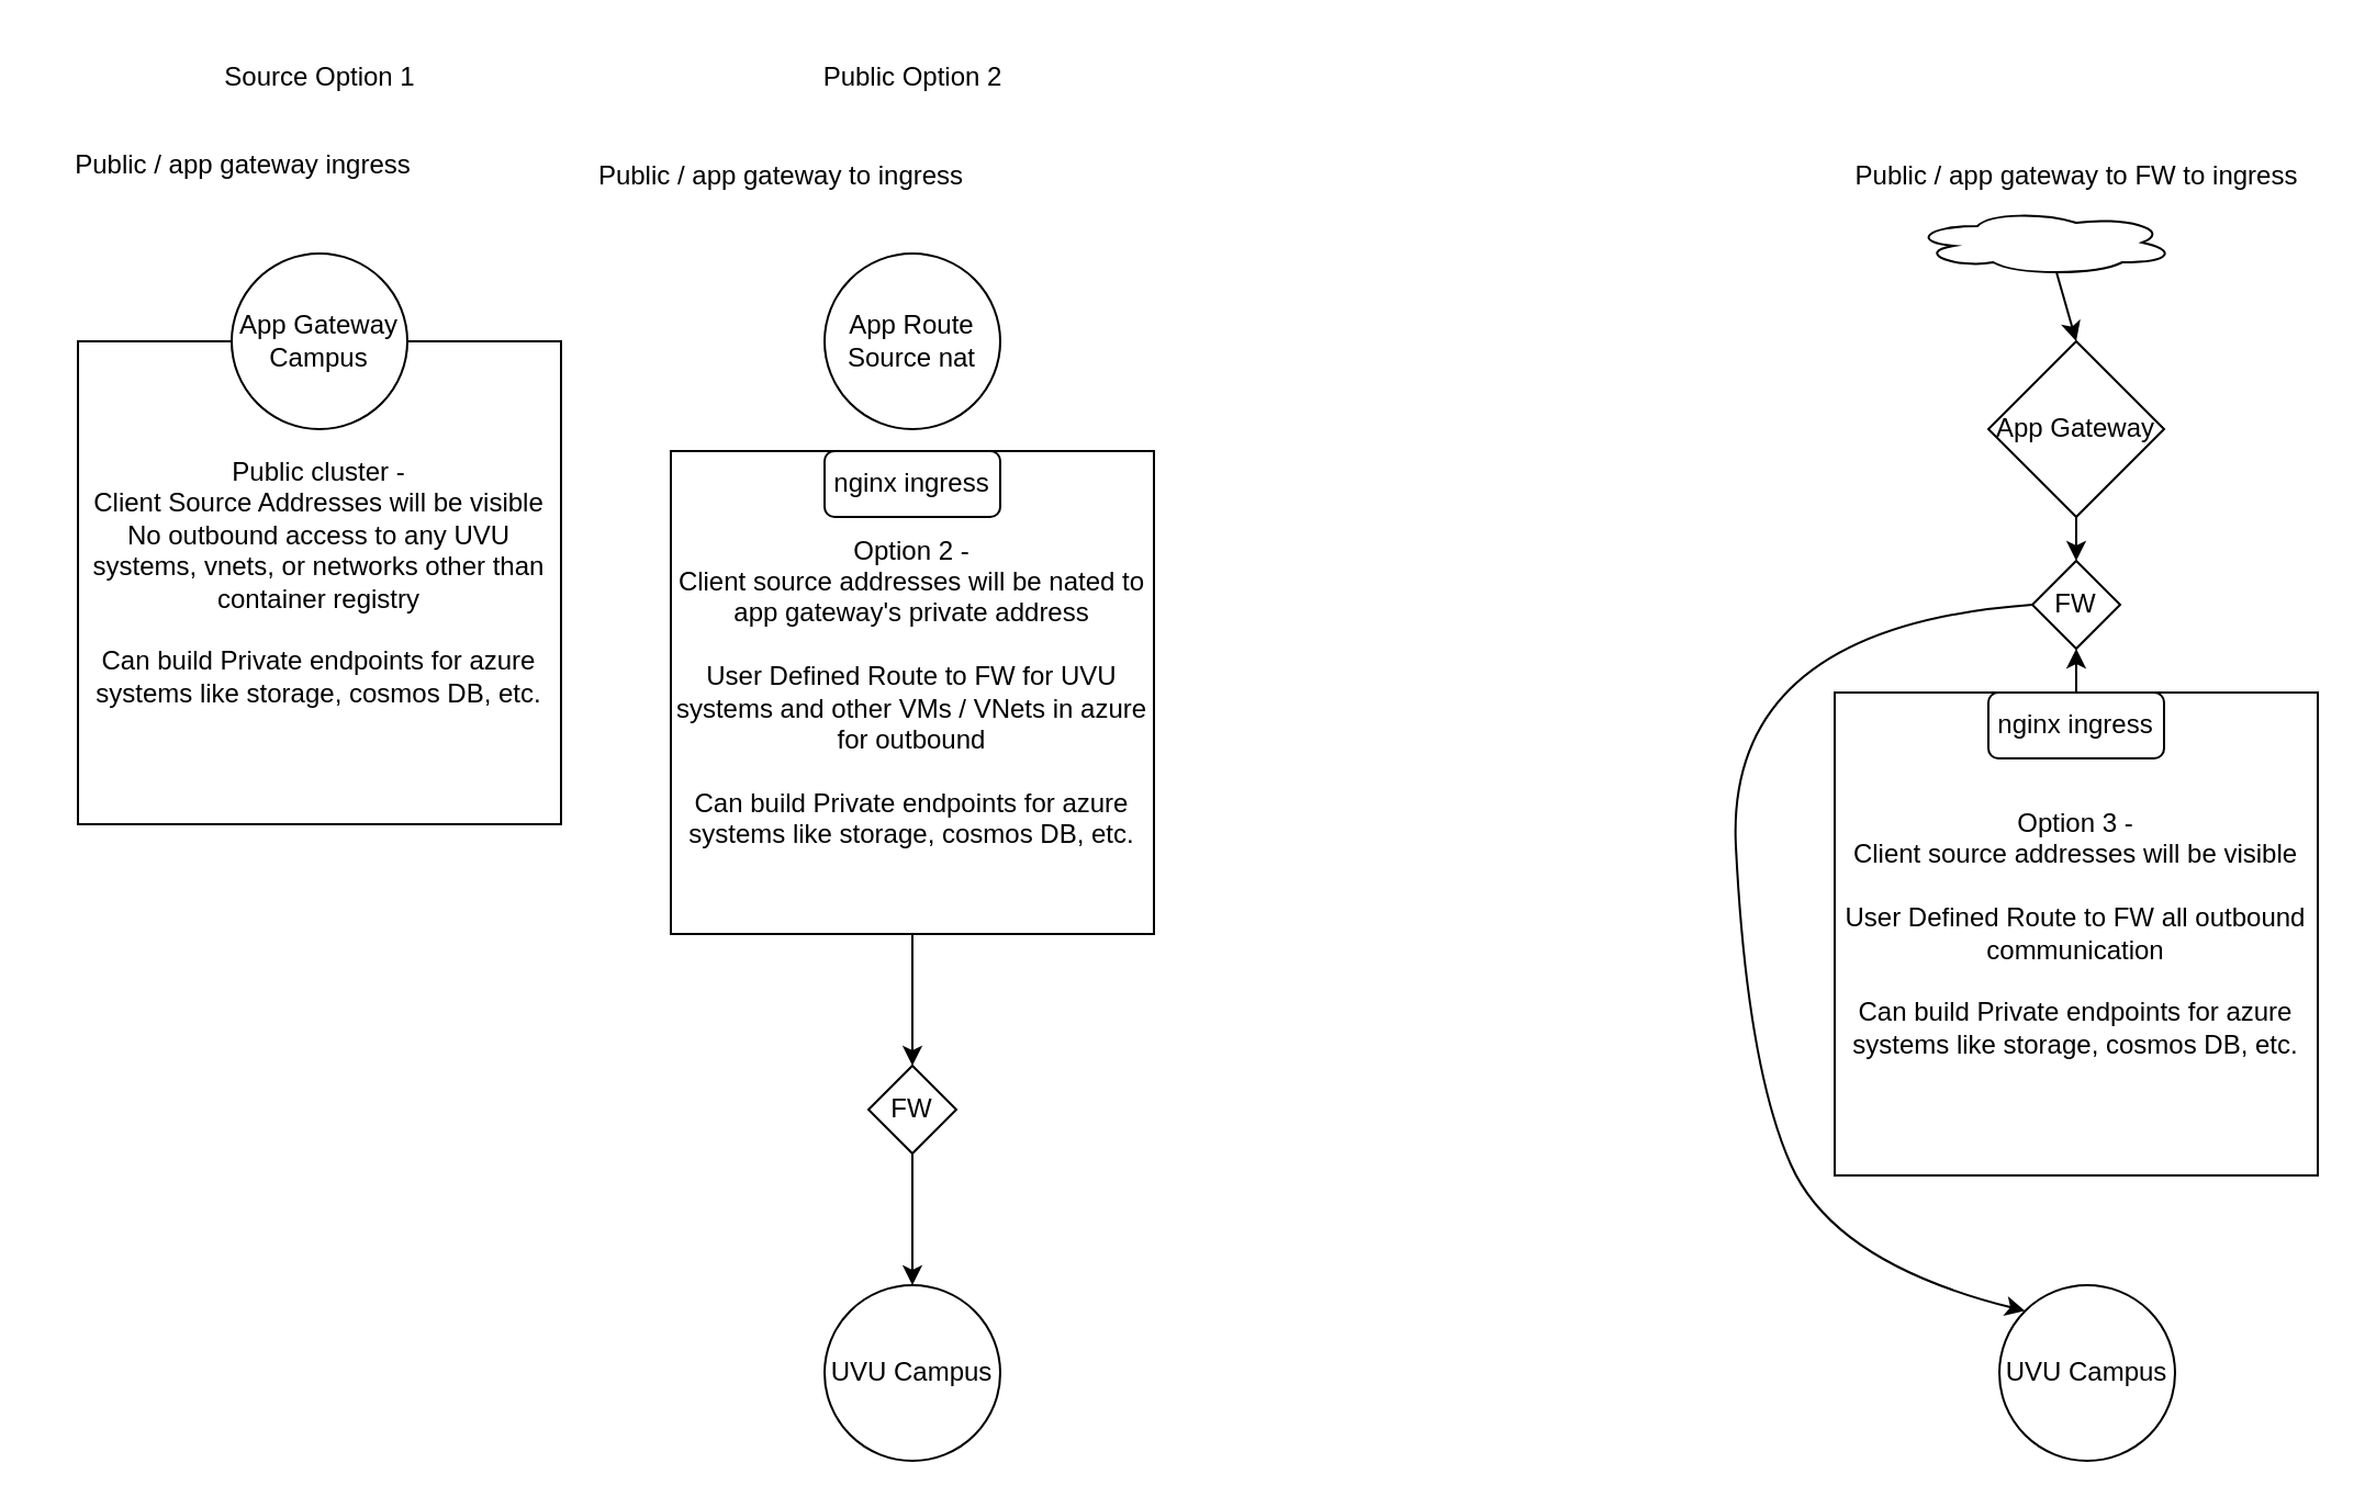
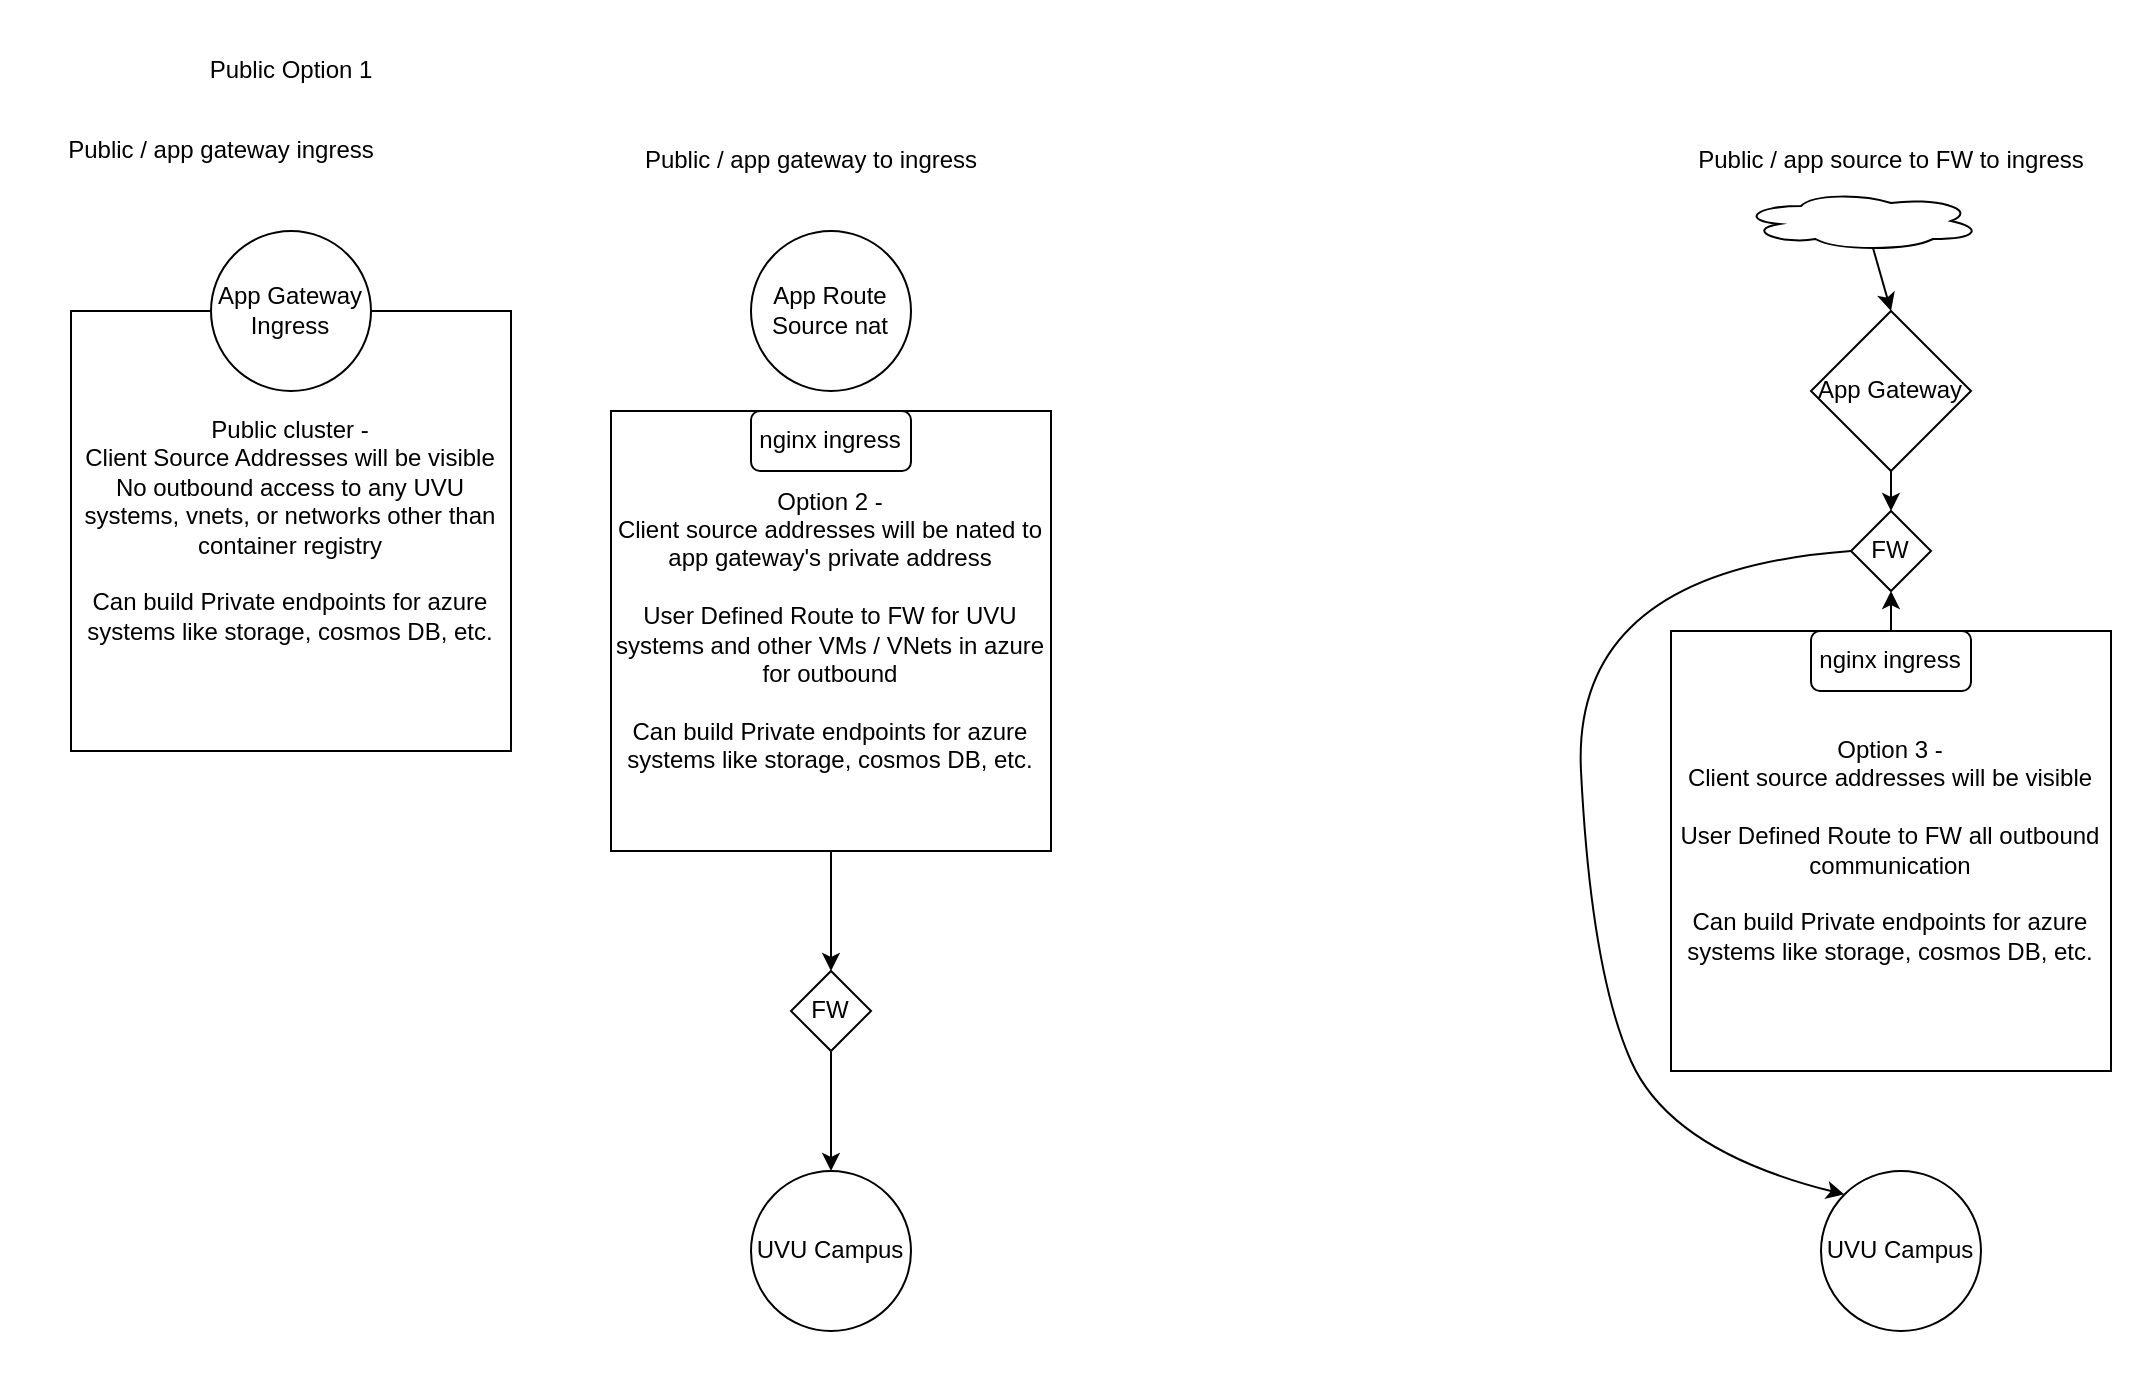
  <mxCell id="0" />
  <mxCell id="1" parent="0" />
  <mxCell id="2" value="Public cluster -&lt;br&gt;Client Source Addresses will be visible&lt;br&gt;No outbound access to any UVU systems, vnets, or networks other than container registry&lt;br&gt;&lt;br&gt;Can build Private endpoints for azure systems like storage, cosmos DB, etc." style="whiteSpace=wrap;html=1;aspect=fixed;" vertex="1" parent="1"><mxGeometry x="35" y="155" width="220" height="220" as="geometry" /></mxCell>
- <mxCell id="3" value="App Gateway&lt;br&gt;Campus" style="ellipse;whiteSpace=wrap;html=1;aspect=fixed;" vertex="1" parent="1"><mxGeometry x="105" y="115" width="80" height="80" as="geometry" /></mxCell>
+ <mxCell id="3" value="App Gateway&lt;br&gt;Ingress" style="ellipse;whiteSpace=wrap;html=1;aspect=fixed;" vertex="1" parent="1"><mxGeometry x="105" y="115" width="80" height="80" as="geometry" /></mxCell>
  <mxCell id="4" value="Option 2 -&lt;br&gt;Client source addresses will be nated to app gateway's private address&lt;br&gt;&lt;br&gt;User Defined Route to FW for UVU systems and other VMs / VNets in azure for outbound&lt;br&gt;&lt;br&gt;Can build Private endpoints for azure systems like storage, cosmos DB, etc." style="whiteSpace=wrap;html=1;aspect=fixed;" vertex="1" parent="1"><mxGeometry x="305" y="205" width="220" height="220" as="geometry" /></mxCell>
  <mxCell id="5" value="App Route&lt;br&gt;Source nat" style="ellipse;whiteSpace=wrap;html=1;aspect=fixed;" vertex="1" parent="1"><mxGeometry x="375" y="115" width="80" height="80" as="geometry" /></mxCell>
  <mxCell id="6" value="nginx ingress" style="rounded=1;whiteSpace=wrap;html=1;" vertex="1" parent="1"><mxGeometry x="375" y="205" width="80" height="30" as="geometry" /></mxCell>
  <mxCell id="7" value="Public / app gateway ingress" style="text;html=1;align=center;verticalAlign=middle;resizable=0;points=[];autosize=1;strokeColor=none;fillColor=none;" vertex="1" parent="1"><mxGeometry x="20" y="60" width="180" height="30" as="geometry" /></mxCell>
- <mxCell id="8" value="Public / app gateway to ingress" style="text;html=1;align=center;verticalAlign=middle;resizable=0;points=[];autosize=1;strokeColor=none;fillColor=none;" vertex="1" parent="1"><mxGeometry x="260" y="65" width="190" height="30" as="geometry" /></mxCell>
+ <mxCell id="8" value="Public / app gateway to ingress" style="text;html=1;align=center;verticalAlign=middle;resizable=0;points=[];autosize=1;strokeColor=none;fillColor=none;" vertex="1" parent="1"><mxGeometry x="310" y="65" width="190" height="30" as="geometry" /></mxCell>
  <mxCell id="9" value="FW" style="rhombus;whiteSpace=wrap;html=1;" vertex="1" parent="1"><mxGeometry x="395" y="485" width="40" height="40" as="geometry" /></mxCell>
  <mxCell id="10" value="" style="endArrow=classic;html=1;rounded=0;exitX=0.5;exitY=1;exitDx=0;exitDy=0;entryX=0.5;entryY=0;entryDx=0;entryDy=0;" edge="1" parent="1" source="4" target="9"><mxGeometry width="50" height="50" relative="1" as="geometry"><mxPoint x="175" y="515" as="sourcePoint" /><mxPoint x="225" y="465" as="targetPoint" /></mxGeometry></mxCell>
  <mxCell id="11" value="UVU Campus" style="ellipse;whiteSpace=wrap;html=1;aspect=fixed;" vertex="1" parent="1"><mxGeometry x="375" y="585" width="80" height="80" as="geometry" /></mxCell>
  <mxCell id="12" value="" style="endArrow=classic;html=1;rounded=0;exitX=0.5;exitY=1;exitDx=0;exitDy=0;entryX=0.5;entryY=0;entryDx=0;entryDy=0;" edge="1" parent="1" target="11"><mxGeometry width="50" height="50" relative="1" as="geometry"><mxPoint x="415" y="525" as="sourcePoint" /><mxPoint x="235" y="575" as="targetPoint" /></mxGeometry></mxCell>
  <mxCell id="13" value="Option 3 -&lt;br&gt;Client source addresses will be visible&lt;br&gt;&lt;br&gt;User Defined Route to FW all outbound communication&lt;br&gt;&lt;br&gt;Can build Private endpoints for azure systems like storage, cosmos DB, etc." style="whiteSpace=wrap;html=1;aspect=fixed;" vertex="1" parent="1"><mxGeometry x="835" y="315" width="220" height="220" as="geometry" /></mxCell>
  <mxCell id="14" value="nginx ingress" style="rounded=1;whiteSpace=wrap;html=1;" vertex="1" parent="1"><mxGeometry x="905" y="315" width="80" height="30" as="geometry" /></mxCell>
- <mxCell id="15" value="Public / app gateway to FW to ingress" style="text;html=1;align=center;verticalAlign=middle;resizable=0;points=[];autosize=1;strokeColor=none;fillColor=none;" vertex="1" parent="1"><mxGeometry x="835" y="65" width="220" height="30" as="geometry" /></mxCell>
+ <mxCell id="15" value="Public / app source to FW to ingress" style="text;html=1;align=center;verticalAlign=middle;resizable=0;points=[];autosize=1;strokeColor=none;fillColor=none;" vertex="1" parent="1"><mxGeometry x="835" y="65" width="220" height="30" as="geometry" /></mxCell>
  <mxCell id="16" value="FW" style="rhombus;whiteSpace=wrap;html=1;" vertex="1" parent="1"><mxGeometry x="925" y="255" width="40" height="40" as="geometry" /></mxCell>
  <mxCell id="17" value="" style="ellipse;shape=cloud;whiteSpace=wrap;html=1;" vertex="1" parent="1"><mxGeometry x="870" y="95" width="120" height="30" as="geometry" /></mxCell>
  <mxCell id="18" value="" style="endArrow=classic;html=1;rounded=0;exitX=0.5;exitY=0;exitDx=0;exitDy=0;" edge="1" parent="1" source="13" target="16"><mxGeometry width="50" height="50" relative="1" as="geometry"><mxPoint x="765" y="705" as="sourcePoint" /><mxPoint x="815" y="655" as="targetPoint" /></mxGeometry></mxCell>
  <mxCell id="19" value="UVU Campus" style="ellipse;whiteSpace=wrap;html=1;aspect=fixed;" vertex="1" parent="1"><mxGeometry x="910" y="585" width="80" height="80" as="geometry" /></mxCell>
  <mxCell id="20" value="" style="endArrow=classic;html=1;exitX=0;exitY=0.5;exitDx=0;exitDy=0;entryX=0;entryY=0;entryDx=0;entryDy=0;curved=1;" edge="1" parent="1" source="16" target="19"><mxGeometry width="50" height="50" relative="1" as="geometry"><mxPoint x="815" y="635" as="sourcePoint" /><mxPoint x="865" y="585" as="targetPoint" /><Array as="points"><mxPoint x="785" y="285" /><mxPoint x="795" y="485" /><mxPoint x="835" y="575" /></Array></mxGeometry></mxCell>
  <mxCell id="21" value="App Gateway" style="rhombus;whiteSpace=wrap;html=1;aspect=fixed;" vertex="1" parent="1"><mxGeometry x="905" y="155" width="80" height="80" as="geometry" /></mxCell>
  <mxCell id="22" value="" style="endArrow=classic;html=1;curved=1;exitX=0.5;exitY=1;exitDx=0;exitDy=0;entryX=0.5;entryY=0;entryDx=0;entryDy=0;" edge="1" parent="1" source="21" target="16"><mxGeometry width="50" height="50" relative="1" as="geometry"><mxPoint x="715" y="805" as="sourcePoint" /><mxPoint x="945" y="245" as="targetPoint" /></mxGeometry></mxCell>
  <mxCell id="23" value="" style="endArrow=classic;html=1;curved=1;exitX=0.55;exitY=0.95;exitDx=0;exitDy=0;exitPerimeter=0;entryX=0.5;entryY=0;entryDx=0;entryDy=0;" edge="1" parent="1" source="17" target="21"><mxGeometry width="50" height="50" relative="1" as="geometry"><mxPoint x="325" y="555" as="sourcePoint" /><mxPoint x="375" y="505" as="targetPoint" /></mxGeometry></mxCell>
- <mxCell id="24" value="Source Option 1" style="text;html=1;align=center;verticalAlign=middle;resizable=0;points=[];autosize=1;strokeColor=none;fillColor=none;" vertex="1" parent="1"><mxGeometry x="95" y="20" width="100" height="30" as="geometry" /></mxCell>
- <mxCell id="25" value="Public Option 2" style="text;html=1;align=center;verticalAlign=middle;resizable=0;points=[];autosize=1;strokeColor=none;fillColor=none;" vertex="1" parent="1"><mxGeometry x="365" y="20" width="100" height="30" as="geometry" /></mxCell>
+ <mxCell id="24" value="Public Option 1" style="text;html=1;align=center;verticalAlign=middle;resizable=0;points=[];autosize=1;strokeColor=none;fillColor=none;" vertex="1" parent="1"><mxGeometry x="95" y="20" width="100" height="30" as="geometry" /></mxCell>
